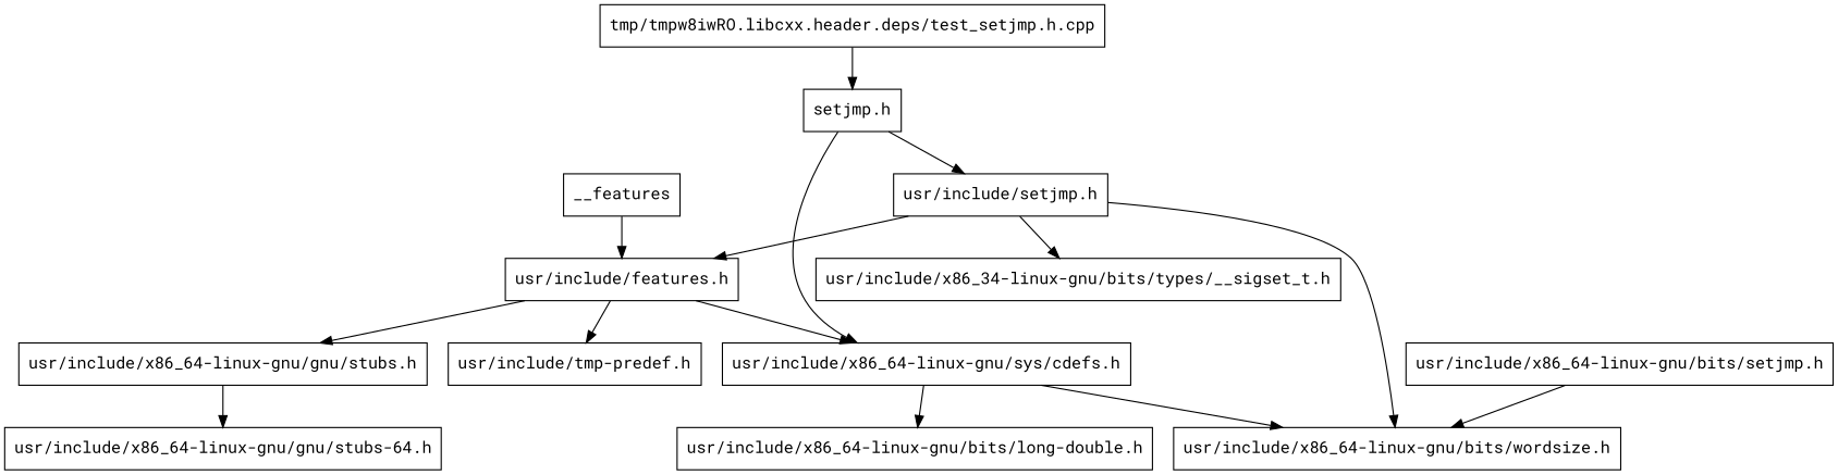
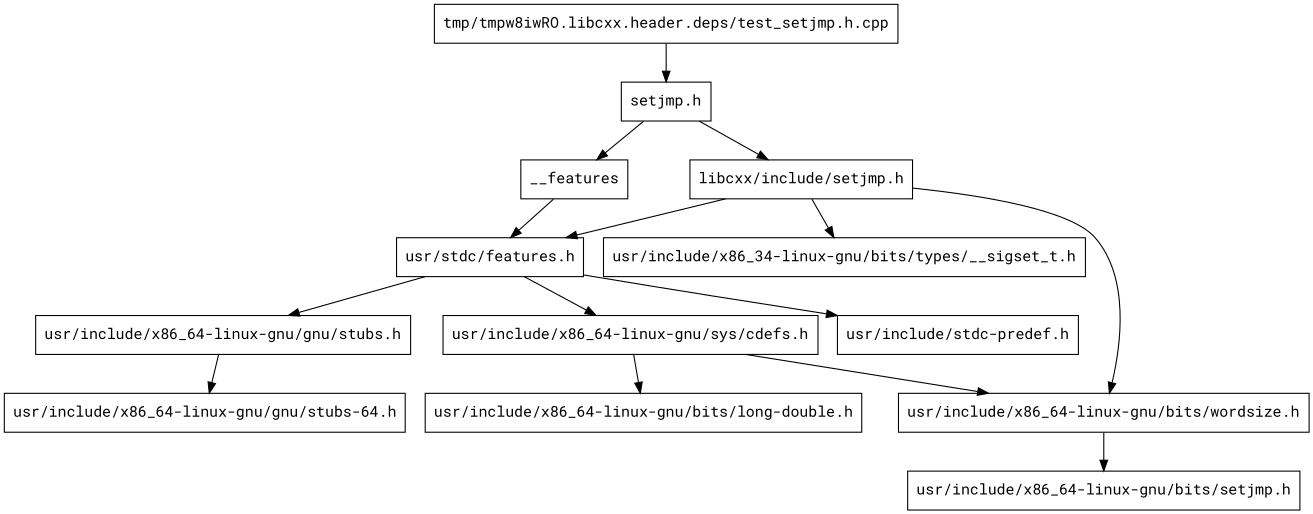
  digraph {
    fontname="Roboto Mono"
    node [fontname="Roboto Mono" shape=box]
    edge [fontname="Roboto Mono"]
    n1 [label="setjmp.h"]
    n2 [label=__features]
-   n3 [label="usr/include/setjmp.h"]
-   n4 [label="usr/include/features.h"]
+   n3 [label="libcxx/include/setjmp.h"]
+   n4 [label="usr/stdc/features.h"]
    n5 [label="usr/include/x86_64-linux-gnu/bits/wordsize.h"]
    n6 [label="usr/include/x86_34-linux-gnu/bits/types/__sigset_t.h"]
    n7 [label="tmp/tmpw8iwRO.libcxx.header.deps/test_setjmp.h.cpp"]
-   n8 [label="usr/include/tmp-predef.h"]
+   n8 [label="usr/include/stdc-predef.h"]
    n9 [label="usr/include/x86_64-linux-gnu/sys/cdefs.h"]
    n10 [label="usr/include/x86_64-linux-gnu/gnu/stubs.h"]
    n11 [label="usr/include/x86_64-linux-gnu/bits/long-double.h"]
    n12 [label="usr/include/x86_64-linux-gnu/gnu/stubs-64.h"]
    n13 [label="usr/include/x86_64-linux-gnu/bits/setjmp.h"]
-   n1 -> n9
+   n1 -> n2
    n1 -> n3
    n2 -> n4
    n3 -> n4
    n3 -> n5
    n3 -> n6
    n4 -> n8
    n4 -> n9
    n4 -> n10
    n7 -> n1
    n9 -> n5
    n9 -> n11
    n10 -> n12
-   n13 -> n5
+   n5 -> n13
  }
